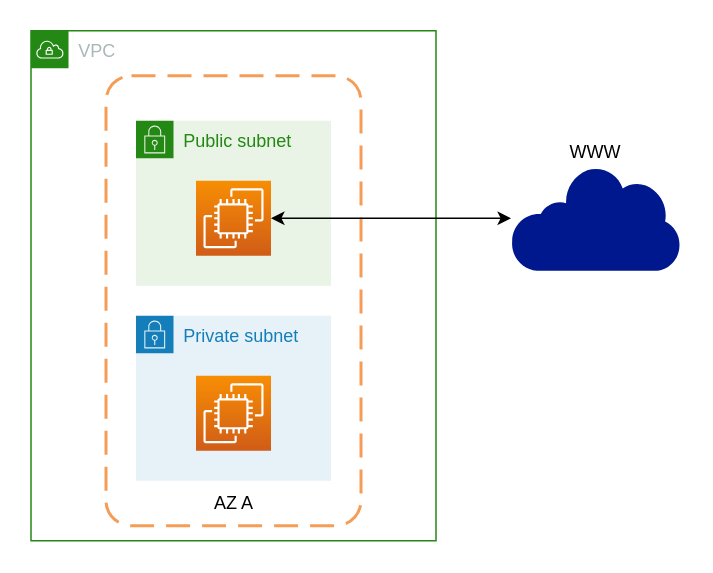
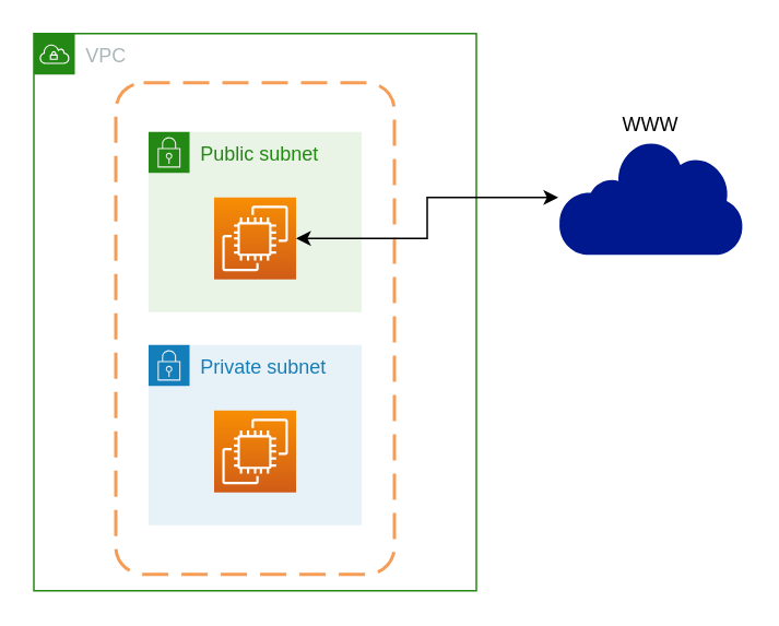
  <mxCell id="0" />
  <mxCell id="1" parent="0" />
  <mxCell id="2" value="VPC" style="points=[[0,0],[0.25,0],[0.5,0],[0.75,0],[1,0],[1,0.25],[1,0.5],[1,0.75],[1,1],[0.75,1],[0.5,1],[0.25,1],[0,1],[0,0.75],[0,0.5],[0,0.25]];outlineConnect=0;gradientColor=none;html=1;whiteSpace=wrap;fontSize=12;fontStyle=0;container=1;pointerEvents=0;collapsible=0;recursiveResize=0;shape=mxgraph.aws4.group;grIcon=mxgraph.aws4.group_vpc;strokeColor=#248814;fillColor=none;verticalAlign=top;align=left;spacingLeft=30;fontColor=#AAB7B8;dashed=0;" vertex="1" parent="1"><mxGeometry x="20" y="20" width="270" height="340" as="geometry" /></mxCell>
  <mxCell id="3" value="" style="rounded=1;arcSize=10;dashed=1;strokeColor=#F59D56;fillColor=none;gradientColor=none;dashPattern=8 4;strokeWidth=2;" vertex="1" parent="2"><mxGeometry x="50" y="30" width="170" height="300" as="geometry" /></mxCell>
  <mxCell id="4" value="Private subnet" style="points=[[0,0],[0.25,0],[0.5,0],[0.75,0],[1,0],[1,0.25],[1,0.5],[1,0.75],[1,1],[0.75,1],[0.5,1],[0.25,1],[0,1],[0,0.75],[0,0.5],[0,0.25]];outlineConnect=0;gradientColor=none;html=1;whiteSpace=wrap;fontSize=12;fontStyle=0;container=1;pointerEvents=0;collapsible=0;recursiveResize=0;shape=mxgraph.aws4.group;grIcon=mxgraph.aws4.group_security_group;grStroke=0;strokeColor=#147EBA;fillColor=#E6F2F8;verticalAlign=top;align=left;spacingLeft=30;fontColor=#147EBA;dashed=0;" vertex="1" parent="2"><mxGeometry x="70" y="190" width="130" height="110" as="geometry" /></mxCell>
  <mxCell id="5" value="" style="sketch=0;points=[[0,0,0],[0.25,0,0],[0.5,0,0],[0.75,0,0],[1,0,0],[0,1,0],[0.25,1,0],[0.5,1,0],[0.75,1,0],[1,1,0],[0,0.25,0],[0,0.5,0],[0,0.75,0],[1,0.25,0],[1,0.5,0],[1,0.75,0]];outlineConnect=0;fontColor=#232F3E;gradientColor=#F78E04;gradientDirection=north;fillColor=#D05C17;strokeColor=#ffffff;dashed=0;verticalLabelPosition=bottom;verticalAlign=top;align=center;html=1;fontSize=12;fontStyle=0;aspect=fixed;shape=mxgraph.aws4.resourceIcon;resIcon=mxgraph.aws4.ec2;" vertex="1" parent="4"><mxGeometry x="40" y="40" width="50" height="50" as="geometry" /></mxCell>
  <mxCell id="6" value="Public subnet" style="points=[[0,0],[0.25,0],[0.5,0],[0.75,0],[1,0],[1,0.25],[1,0.5],[1,0.75],[1,1],[0.75,1],[0.5,1],[0.25,1],[0,1],[0,0.75],[0,0.5],[0,0.25]];outlineConnect=0;gradientColor=none;html=1;whiteSpace=wrap;fontSize=12;fontStyle=0;container=1;pointerEvents=0;collapsible=0;recursiveResize=0;shape=mxgraph.aws4.group;grIcon=mxgraph.aws4.group_security_group;grStroke=0;strokeColor=#248814;fillColor=#E9F3E6;verticalAlign=top;align=left;spacingLeft=30;fontColor=#248814;dashed=0;" vertex="1" parent="2"><mxGeometry x="70" y="60" width="130" height="110" as="geometry" /></mxCell>
  <mxCell id="7" value="" style="sketch=0;points=[[0,0,0],[0.25,0,0],[0.5,0,0],[0.75,0,0],[1,0,0],[0,1,0],[0.25,1,0],[0.5,1,0],[0.75,1,0],[1,1,0],[0,0.25,0],[0,0.5,0],[0,0.75,0],[1,0.25,0],[1,0.5,0],[1,0.75,0]];outlineConnect=0;fontColor=#232F3E;gradientColor=#F78E04;gradientDirection=north;fillColor=#D05C17;strokeColor=#ffffff;dashed=0;verticalLabelPosition=bottom;verticalAlign=top;align=center;html=1;fontSize=12;fontStyle=0;aspect=fixed;shape=mxgraph.aws4.resourceIcon;resIcon=mxgraph.aws4.ec2;" vertex="1" parent="6"><mxGeometry x="40" y="40" width="50" height="50" as="geometry" /></mxCell>
- <mxCell id="8" value="AZ A" style="text;html=1;align=center;verticalAlign=middle;resizable=0;points=[];autosize=1;strokeColor=none;fillColor=none;" vertex="1" parent="2"><mxGeometry x="110" y="300" width="50" height="30" as="geometry" /></mxCell>
- <mxCell id="9" value="WWW" style="sketch=0;aspect=fixed;pointerEvents=1;shadow=0;dashed=0;html=1;strokeColor=none;labelPosition=center;verticalLabelPosition=top;verticalAlign=bottom;align=center;fillColor=#00188D;shape=mxgraph.mscae.enterprise.internet" vertex="1" parent="1"><mxGeometry x="340" y="110" width="112.9" height="70" as="geometry" /></mxCell>
+ <mxCell id="9" value="WWW" style="sketch=0;aspect=fixed;pointerEvents=1;shadow=0;dashed=0;html=1;strokeColor=none;labelPosition=center;verticalLabelPosition=top;verticalAlign=bottom;align=center;fillColor=#00188D;shape=mxgraph.mscae.enterprise.internet" vertex="1" parent="1"><mxGeometry x="340" y="85" width="112.9" height="70" as="geometry" /></mxCell>
  <mxCell id="10" style="edgeStyle=orthogonalEdgeStyle;rounded=0;orthogonalLoop=1;jettySize=auto;html=1;startArrow=classic;startFill=1;" edge="1" parent="1" source="7" target="9"><mxGeometry relative="1" as="geometry" /></mxCell>
